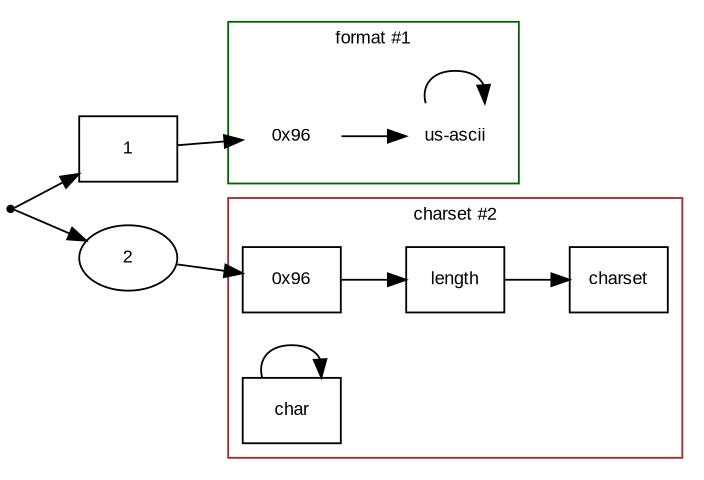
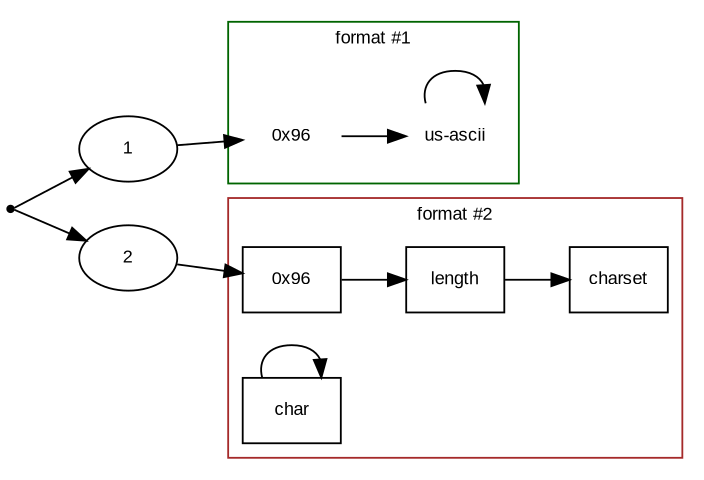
  digraph {
    fontname=Arial
    fontsize=10
    rankdir=LR
    node [fontname=Arial fontsize=10 shape=box]
-   n1 [label=1]
+   n1 [label=1 shape=ellipse]
    n2 [label=2 shape=ellipse]
    n3 [label="0x96"]
    length
    charset
    char
    n7 [color=white label="us-ascii" style=filled]
    n8 [color=white label="0x96" style=filled]
    begin [shape=point]
    subgraph sub_1 {
      rank=same
      n1
      n2
    }
    subgraph cluster_2 {
      color=brown
-     label="charset #2"
+     label="format #2"
      n3
      length
      charset
      char
    }
    subgraph cluster_3 {
      color=darkgreen
      label="format #1"
      n7
      n8
    }
    n1 -> n8
    n2 -> n3
    n3 -> length
    length -> charset
    char -> char
    n7 -> n7
    n8 -> n7
    begin -> n1
    begin -> n2
  }
